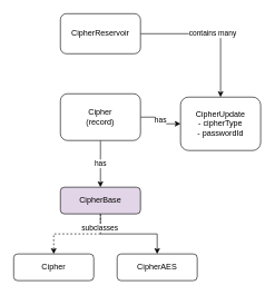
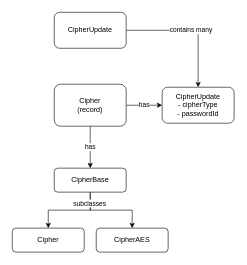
  <mxCell id="0" />
  <mxCell id="1" parent="0" />
  <mxCell id="2" value="has" style="edgeStyle=orthogonalEdgeStyle;rounded=0;orthogonalLoop=1;jettySize=auto;html=1;" edge="1" parent="1" source="4" target="11"><mxGeometry relative="1" as="geometry" /></mxCell>
  <mxCell id="3" value="has" style="edgeStyle=orthogonalEdgeStyle;rounded=0;orthogonalLoop=1;jettySize=auto;html=1;" edge="1" parent="1" source="4" target="5"><mxGeometry relative="1" as="geometry" /></mxCell>
  <mxCell id="4" value="Cipher&lt;br&gt;(record)" style="rounded=1;whiteSpace=wrap;html=1;" vertex="1" parent="1"><mxGeometry x="90" y="140" width="120" height="70" as="geometry" /></mxCell>
- <mxCell id="5" value="CipherUpdate&lt;br&gt;- cipherType&lt;br&gt;- passwordId" style="rounded=1;whiteSpace=wrap;html=1;" vertex="1" parent="1"><mxGeometry x="270" y="145" width="120" height="80" as="geometry" /></mxCell>
+ <mxCell id="5" value="CipherUpdate&lt;br&gt;- cipherType&lt;br&gt;- passwordId" style="rounded=1;whiteSpace=wrap;html=1;" vertex="1" parent="1"><mxGeometry x="270" y="145" width="120" height="60" as="geometry" /></mxCell>
  <mxCell id="6" value="contains many" style="edgeStyle=orthogonalEdgeStyle;rounded=0;orthogonalLoop=1;jettySize=auto;html=1;" edge="1" parent="1" source="7" target="5"><mxGeometry relative="1" as="geometry" /></mxCell>
- <mxCell id="7" value="CipherReservoir" style="rounded=1;whiteSpace=wrap;html=1;" vertex="1" parent="1"><mxGeometry x="90" y="20" width="120" height="60" as="geometry" /></mxCell>
- <mxCell id="8" style="edgeStyle=orthogonalEdgeStyle;rounded=0;orthogonalLoop=1;jettySize=auto;html=1;dashed=1;" edge="1" parent="1" source="11" target="12"><mxGeometry relative="1" as="geometry" /></mxCell>
+ <mxCell id="7" value="CipherUpdate" style="rounded=1;whiteSpace=wrap;html=1;" vertex="1" parent="1"><mxGeometry x="90" y="20" width="120" height="60" as="geometry" /></mxCell>
+ <mxCell id="8" style="edgeStyle=orthogonalEdgeStyle;rounded=0;orthogonalLoop=1;jettySize=auto;html=1;" edge="1" parent="1" source="11" target="12"><mxGeometry relative="1" as="geometry" /></mxCell>
  <mxCell id="9" style="edgeStyle=orthogonalEdgeStyle;rounded=0;orthogonalLoop=1;jettySize=auto;html=1;" edge="1" parent="1" source="11" target="13"><mxGeometry relative="1" as="geometry" /></mxCell>
  <mxCell id="10" value="subclasses" style="edgeLabel;html=1;align=center;verticalAlign=middle;resizable=0;points=[];" vertex="1" connectable="0" parent="9"><mxGeometry x="-0.718" y="-2" relative="1" as="geometry"><mxPoint as="offset" /></mxGeometry></mxCell>
- <mxCell id="11" value="CipherBase" style="rounded=1;whiteSpace=wrap;html=1;fillColor=#e1d5e7;" vertex="1" parent="1"><mxGeometry x="90" y="280" width="120" height="40" as="geometry" /></mxCell>
+ <mxCell id="11" value="CipherBase" style="rounded=1;whiteSpace=wrap;html=1;" vertex="1" parent="1"><mxGeometry x="90" y="280" width="120" height="40" as="geometry" /></mxCell>
  <mxCell id="12" value="Cipher" style="rounded=1;whiteSpace=wrap;html=1;" vertex="1" parent="1"><mxGeometry x="20" y="380" width="120" height="40" as="geometry" /></mxCell>
- <mxCell id="13" value="CipherAES" style="rounded=1;whiteSpace=wrap;html=1;" vertex="1" parent="1"><mxGeometry x="175" y="380" width="120" height="40" as="geometry" /></mxCell>
+ <mxCell id="13" value="CipherAES" style="rounded=1;whiteSpace=wrap;html=1;" vertex="1" parent="1"><mxGeometry x="160" y="380" width="120" height="40" as="geometry" /></mxCell>
